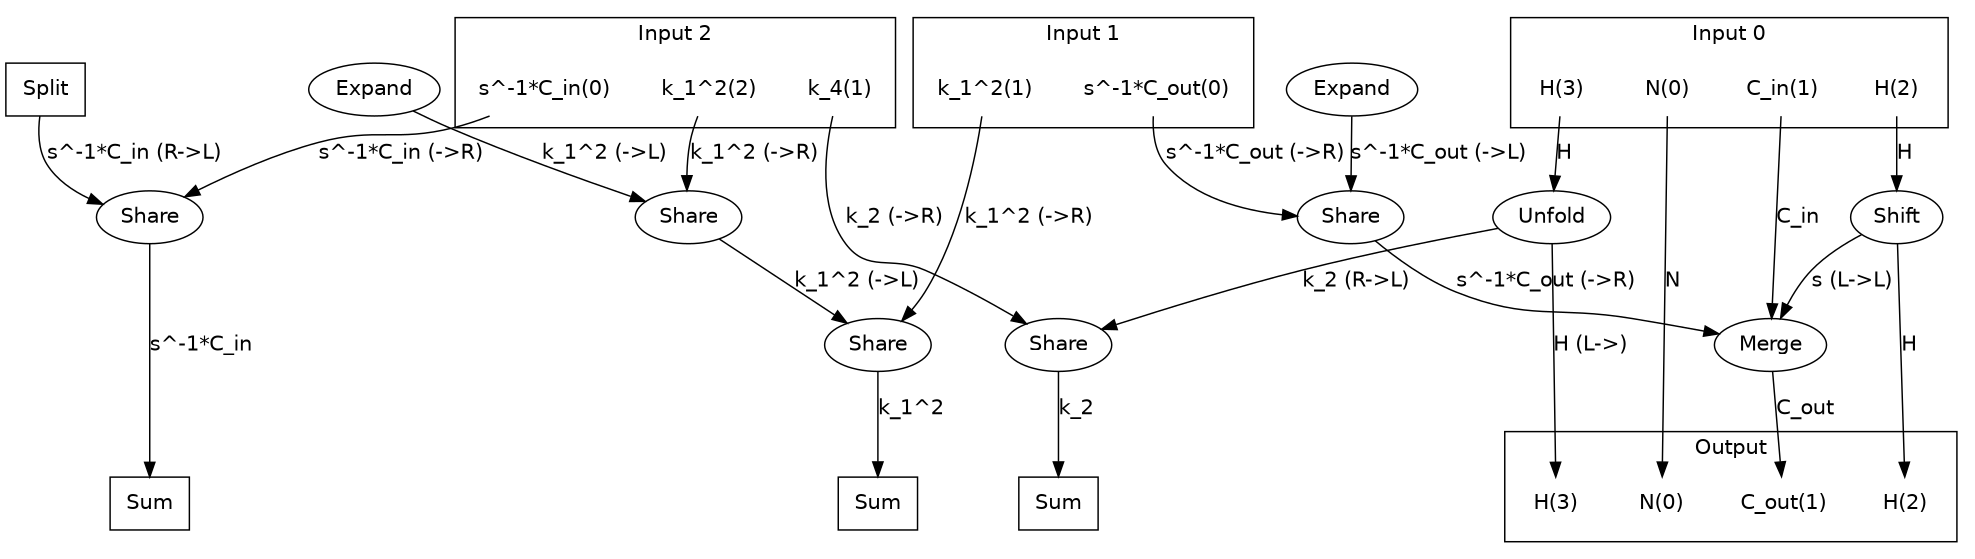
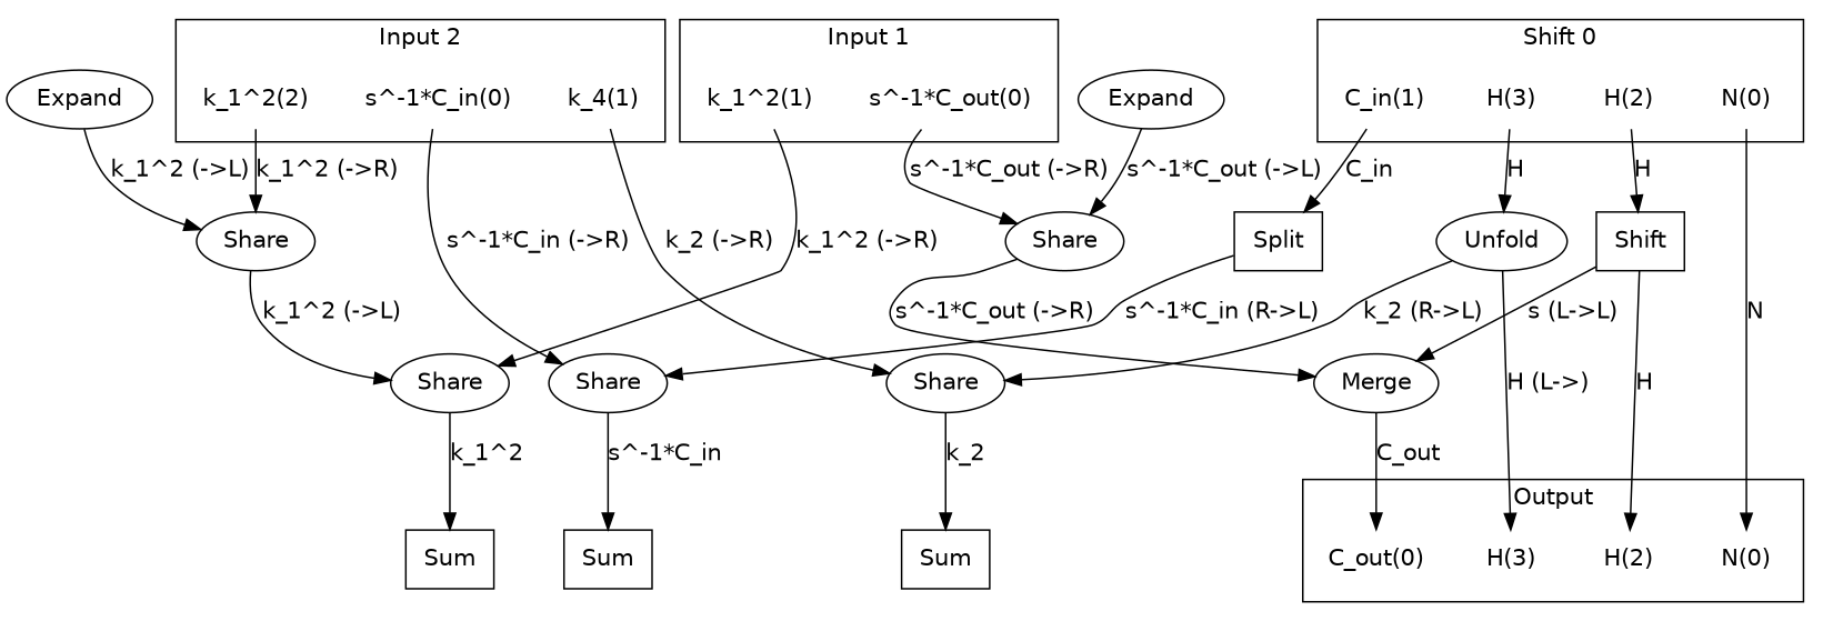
  digraph {
    fontname="DejaVu Sans"
    newrank=true
    node [fontname="DejaVu Sans" shape=none]
    edge [fontname="DejaVu Sans"]
    n1 [label=Sum shape=box]
    n2 [label=Sum shape=box]
    n3 [label=Sum shape=box]
    n4 [label="N(0)"]
-   n5 [label="C_out(1)"]
+   n5 [label="C_out(0)"]
    n6 [label="H(2)"]
    n7 [label="H(3)"]
    n8 [label="N(0)"]
    n9 [label="C_in(1)"]
    n10 [label="H(2)"]
    n11 [label="H(3)"]
    n12 [label="s^-1*C_out(0)"]
    n13 [label="k_1^2(1)"]
    n14 [label="s^-1*C_in(0)"]
    n15 [label="k_4(1)"]
    n16 [label="k_1^2(2)"]
    n17 [label=Split shape=box]
-   n18 [label=Shift shape=""]
+   n18 [label=Shift shape=box]
    n19 [label=Unfold shape=""]
    n20 [label=Share shape=""]
    n21 [label=Share shape=""]
    n22 [label=Share shape=""]
    n23 [label=Share shape=""]
    n24 [label=Share shape=""]
    n25 [label=Merge shape=""]
    n26 [label=Expand shape=""]
    n27 [label=Expand shape=""]
    subgraph sub_1 {
      rank=same
      n1
      n2
      n3
      n4
      n5
      n6
      n7
    }
    subgraph sub_2 {
      rank=same
      n8
      n9
      n10
      n11
      n12
      n13
      n14
      n15
      n16
    }
    subgraph cluster_3 {
      label=Output
      n4
      n5
      n6
      n7
    }
    subgraph cluster_4 {
-     label="Input 0"
+     label="Shift 0"
      n8
      n9
      n10
      n11
    }
    subgraph cluster_5 {
      label="Input 1"
      n12
      n13
    }
    subgraph cluster_6 {
      label="Input 2"
      n14
      n15
      n16
    }
    n8 -> n4 [label=N]
-   n9 -> n25 [label=C_in]
+   n9 -> n17 [label=C_in]
    n10 -> n18 [label=H]
    n11 -> n19 [label=H]
    n12 -> n20 [label="s^-1*C_out (->R)"]
    n13 -> n21 [label="k_1^2 (->R)"]
    n14 -> n22 [label="s^-1*C_in (->R)"]
    n15 -> n23 [label="k_2 (->R)"]
    n16 -> n24 [label="k_1^2 (->R)"]
    n17 -> n22 [label="s^-1*C_in (R->L)"]
    n18 -> n6 [label=H]
    n18 -> n25 [label="s (L->L)"]
    n19 -> n7 [label="H (L->)"]
    n19 -> n23 [label="k_2 (R->L)"]
    n20 -> n25 [label="s^-1*C_out (->R)"]
    n21 -> n2 [label="k_1^2"]
    n22 -> n3 [label="s^-1*C_in"]
    n23 -> n1 [label=k_2]
    n24 -> n21 [label="k_1^2 (->L)"]
    n25 -> n5 [label=C_out]
    n26 -> n20 [label="s^-1*C_out (->L)"]
    n27 -> n24 [label="k_1^2 (->L)"]
  }
